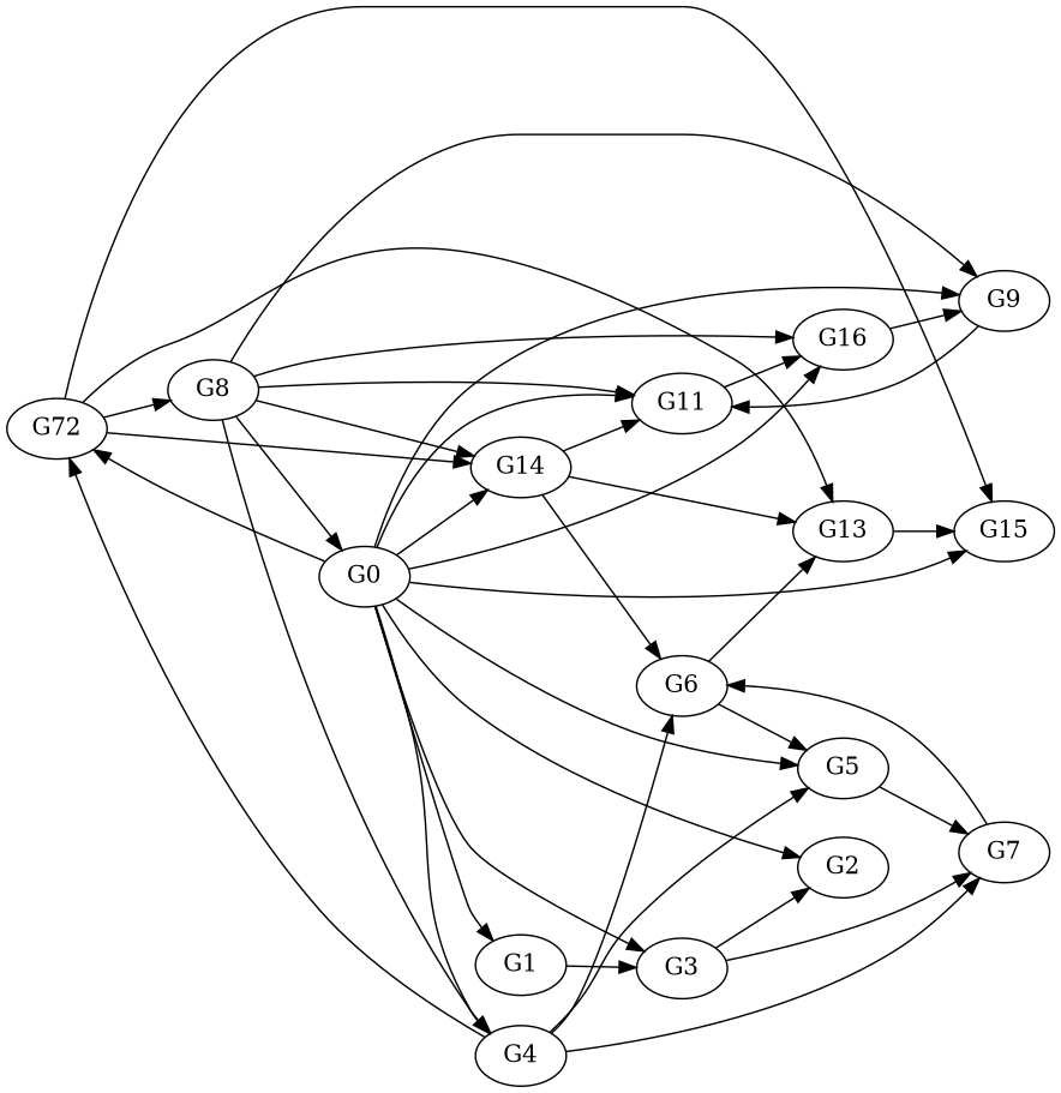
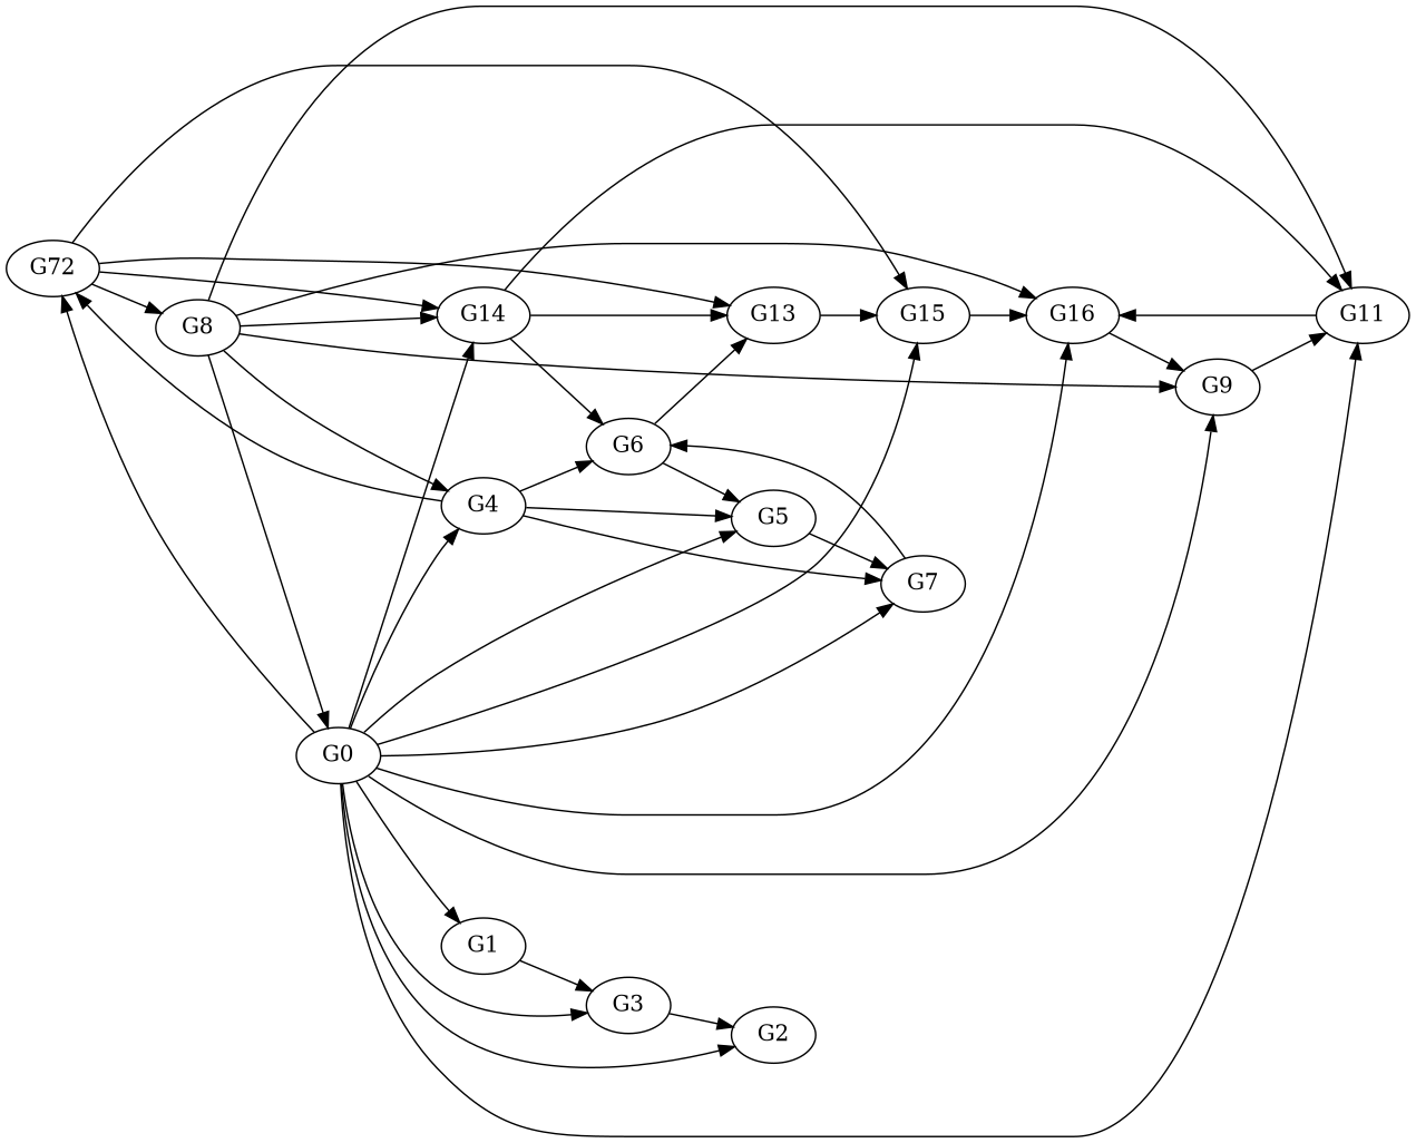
  digraph {
    rankdir=LR
    n1 [label=G72]
    G4
    G7
    G6
    G5
    G15
    G14
    G13
    G8
    n10 [label=G16]
    G9
    G3
    G2
    G11
    G1
    G0
    n1 -> G15
    n1 -> G14
    n1 -> G13
    n1 -> G8
    G4 -> n1
    G4 -> G7
    G4 -> G6
    G4 -> G5
    G7 -> G6
    G6 -> G5
    G6 -> G13
    G5 -> G7
+   G15 -> n10
    G14 -> G6
    G14 -> G13
    G14 -> G11
    G13 -> G15
    G8 -> G4
    G8 -> G14
    G8 -> n10
    G8 -> G9
    G8 -> G11
    G8 -> G0
    n10 -> G9
    G9 -> G11
    G3 -> G2
    G11 -> n10
    G1 -> G3
    G0 -> n1
    G0 -> G4
-   G3 -> G7
+   G0 -> G7
    G0 -> G5
    G0 -> G15
    G0 -> G14
    G0 -> n10
    G0 -> G9
    G0 -> G3
    G0 -> G2
    G0 -> G11
    G0 -> G1
  }
